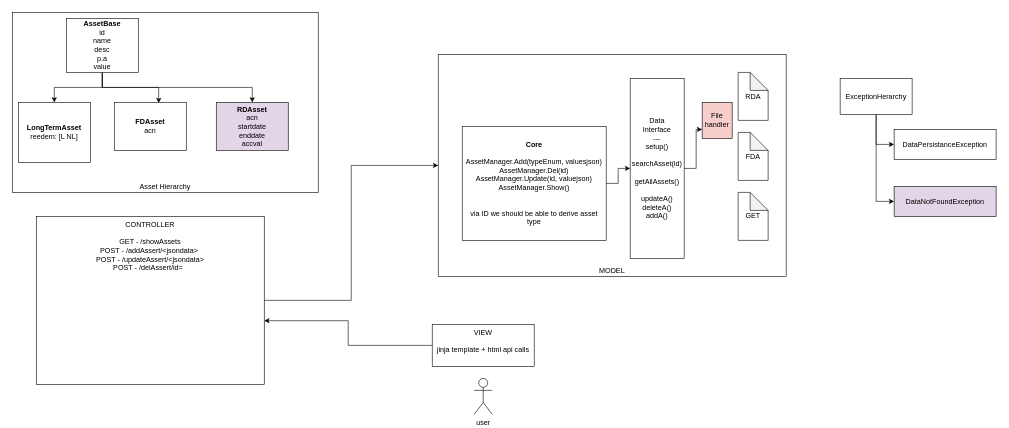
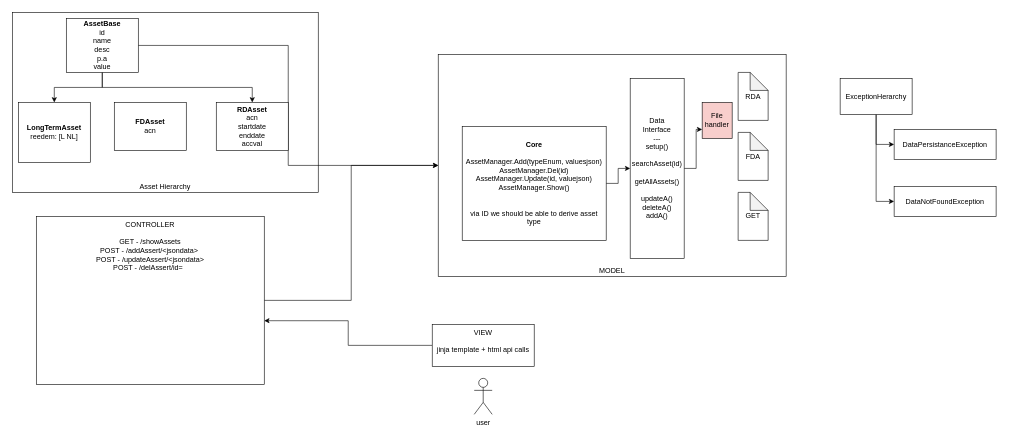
  <mxCell id="0" />
  <mxCell id="1" parent="0" />
  <mxCell id="2" value="MODEL" style="rounded=0;whiteSpace=wrap;html=1;verticalAlign=bottom;" parent="1" vertex="1"><mxGeometry x="730" y="90" width="580" height="370" as="geometry" /></mxCell>
  <mxCell id="3" style="edgeStyle=orthogonalEdgeStyle;rounded=0;orthogonalLoop=1;jettySize=auto;html=1;" parent="1" source="4" target="2" edge="1"><mxGeometry relative="1" as="geometry" /></mxCell>
  <mxCell id="4" value="CONTROLLER&lt;br&gt;&lt;br&gt;GET - /showAssets&lt;br&gt;POST - /addAssert/&amp;lt;jsondata&amp;gt;&amp;nbsp;&lt;br&gt;POST - /updateAssert/&amp;lt;jsondata&amp;gt;&lt;br&gt;POST - /delAssert/id=&amp;nbsp;&amp;nbsp;" style="rounded=0;whiteSpace=wrap;html=1;verticalAlign=top;" parent="1" vertex="1"><mxGeometry x="60" y="360" width="380" height="280" as="geometry" /></mxCell>
  <mxCell id="5" value="Asset Hierarchy" style="rounded=0;whiteSpace=wrap;html=1;verticalAlign=bottom;" parent="1" vertex="1"><mxGeometry x="20" y="20" width="510" height="300" as="geometry" /></mxCell>
  <mxCell id="6" style="edgeStyle=orthogonalEdgeStyle;rounded=0;orthogonalLoop=1;jettySize=auto;html=1;" parent="1" source="9" target="10" edge="1"><mxGeometry relative="1" as="geometry" /></mxCell>
- <mxCell id="7" style="edgeStyle=orthogonalEdgeStyle;rounded=0;orthogonalLoop=1;jettySize=auto;html=1;entryX=0.617;entryY=0.013;entryDx=0;entryDy=0;entryPerimeter=0;" parent="1" source="9" target="11" edge="1"><mxGeometry relative="1" as="geometry" /></mxCell>
+ <mxCell id="7" style="edgeStyle=orthogonalEdgeStyle;rounded=0;orthogonalLoop=1;jettySize=auto;html=1;" parent="1" source="9" target="2" edge="1"><mxGeometry relative="1" as="geometry" /></mxCell>
  <mxCell id="8" style="edgeStyle=orthogonalEdgeStyle;rounded=0;orthogonalLoop=1;jettySize=auto;html=1;" parent="1" edge="1"><mxGeometry relative="1" as="geometry"><mxPoint x="170" y="115" as="sourcePoint" /><mxPoint x="420" y="170" as="targetPoint" /><Array as="points"><mxPoint x="170" y="145" /><mxPoint x="420" y="145" /></Array></mxGeometry></mxCell>
  <mxCell id="9" value="&lt;b&gt;AssetBase&lt;/b&gt;&lt;br&gt;id&lt;br&gt;name&lt;br&gt;desc&lt;br&gt;p.a&lt;br&gt;value" style="rounded=0;whiteSpace=wrap;html=1;" parent="1" vertex="1"><mxGeometry x="110" y="30" width="120" height="90" as="geometry" /></mxCell>
  <mxCell id="10" value="&lt;b&gt;LongTermAsset&lt;/b&gt;&lt;br&gt;reedem: [L NL]" style="rounded=0;whiteSpace=wrap;html=1;" parent="1" vertex="1"><mxGeometry x="30" y="170" width="120" height="100" as="geometry" /></mxCell>
  <mxCell id="11" value="&lt;b&gt;FDAsset&lt;/b&gt;&lt;br&gt;acn" style="rounded=0;whiteSpace=wrap;html=1;" parent="1" vertex="1"><mxGeometry x="190" y="170" width="120" height="80" as="geometry" /></mxCell>
- <mxCell id="12" value="&lt;b&gt;RDAsset&lt;/b&gt;&lt;br&gt;acn&lt;br&gt;startdate&lt;br&gt;enddate&lt;br&gt;accval" style="rounded=0;whiteSpace=wrap;html=1;fillColor=#e1d5e7;" parent="1" vertex="1"><mxGeometry x="360" y="170" width="120" height="80" as="geometry" /></mxCell>
+ <mxCell id="12" value="&lt;b&gt;RDAsset&lt;/b&gt;&lt;br&gt;acn&lt;br&gt;startdate&lt;br&gt;enddate&lt;br&gt;accval" style="rounded=0;whiteSpace=wrap;html=1;" parent="1" vertex="1"><mxGeometry x="360" y="170" width="120" height="80" as="geometry" /></mxCell>
  <mxCell id="13" value="user" style="shape=umlActor;verticalLabelPosition=bottom;verticalAlign=top;html=1;outlineConnect=0;" parent="1" vertex="1"><mxGeometry x="790" y="630" width="30" height="60" as="geometry" /></mxCell>
  <mxCell id="14" value="RDA" style="shape=note;whiteSpace=wrap;html=1;backgroundOutline=1;darkOpacity=0.05;" parent="1" vertex="1"><mxGeometry x="1230" y="120" width="50" height="80" as="geometry" /></mxCell>
  <mxCell id="15" value="FDA" style="shape=note;whiteSpace=wrap;html=1;backgroundOutline=1;darkOpacity=0.05;" parent="1" vertex="1"><mxGeometry x="1230" y="220" width="50" height="80" as="geometry" /></mxCell>
  <mxCell id="16" value="GET" style="shape=note;whiteSpace=wrap;html=1;backgroundOutline=1;darkOpacity=0.05;" parent="1" vertex="1"><mxGeometry x="1230" y="320" width="50" height="80" as="geometry" /></mxCell>
  <mxCell id="17" style="edgeStyle=orthogonalEdgeStyle;rounded=0;orthogonalLoop=1;jettySize=auto;html=1;entryX=0;entryY=0.75;entryDx=0;entryDy=0;" parent="1" source="18" target="19" edge="1"><mxGeometry relative="1" as="geometry" /></mxCell>
  <mxCell id="18" value="Data&lt;br&gt;Interface&lt;br&gt;---&lt;br&gt;setup()&lt;br&gt;&lt;br&gt;searchAsset(id)&lt;br&gt;&lt;br&gt;getAllAssets()&lt;br&gt;&lt;br&gt;updateA()&lt;br&gt;deleteA()&lt;br&gt;addA()&lt;br&gt;" style="rounded=0;whiteSpace=wrap;html=1;" parent="1" vertex="1"><mxGeometry x="1050" y="130" width="90" height="300" as="geometry" /></mxCell>
  <mxCell id="19" value="File &lt;br&gt;handler" style="rounded=0;whiteSpace=wrap;html=1;fillColor=#f8cecc;" parent="1" vertex="1"><mxGeometry x="1170" y="170" width="50" height="60" as="geometry" /></mxCell>
  <mxCell id="20" style="edgeStyle=orthogonalEdgeStyle;rounded=0;orthogonalLoop=1;jettySize=auto;html=1;" parent="1" source="21" target="18" edge="1"><mxGeometry relative="1" as="geometry" /></mxCell>
  <mxCell id="21" value="&lt;b&gt;Core&lt;br&gt;&lt;/b&gt;&lt;br&gt;AssetManager.Add(typeEnum, valuesjson)&lt;br&gt;AssetManager.Del(id)&lt;br&gt;AssetManager.Update(id, valuejson)&lt;br&gt;AssetManager.Show()&lt;br&gt;&lt;br&gt;&lt;br&gt;via ID we should be able to derive asset type" style="rounded=0;whiteSpace=wrap;html=1;" parent="1" vertex="1"><mxGeometry x="770" y="210" width="240" height="190" as="geometry" /></mxCell>
  <mxCell id="22" style="edgeStyle=orthogonalEdgeStyle;rounded=0;orthogonalLoop=1;jettySize=auto;html=1;entryX=1;entryY=0.621;entryDx=0;entryDy=0;entryPerimeter=0;" parent="1" source="23" target="4" edge="1"><mxGeometry relative="1" as="geometry" /></mxCell>
  <mxCell id="23" value="VIEW&lt;br&gt;&lt;br&gt;jinja template + html api calls" style="rounded=0;whiteSpace=wrap;html=1;verticalAlign=top;" parent="1" vertex="1"><mxGeometry x="720" y="540" width="170" height="70" as="geometry" /></mxCell>
  <mxCell id="24" style="edgeStyle=orthogonalEdgeStyle;rounded=0;orthogonalLoop=1;jettySize=auto;html=1;entryX=0;entryY=0.5;entryDx=0;entryDy=0;" edge="1" parent="1" source="26" target="27"><mxGeometry relative="1" as="geometry"><mxPoint x="1590" y="240" as="targetPoint" /></mxGeometry></mxCell>
  <mxCell id="25" style="edgeStyle=orthogonalEdgeStyle;rounded=0;orthogonalLoop=1;jettySize=auto;html=1;entryX=0;entryY=0.5;entryDx=0;entryDy=0;" edge="1" parent="1" source="26" target="28"><mxGeometry relative="1" as="geometry" /></mxCell>
  <mxCell id="26" value="ExceptionHerarchy" style="rounded=0;whiteSpace=wrap;html=1;" parent="1" vertex="1"><mxGeometry x="1400" y="130" width="120" height="60" as="geometry" /></mxCell>
  <mxCell id="27" value="DataPersistanceException&lt;br&gt;" style="rounded=0;whiteSpace=wrap;html=1;" vertex="1" parent="1"><mxGeometry x="1490" y="215" width="170" height="50" as="geometry" /></mxCell>
- <mxCell id="28" value="DataNotFoundException" style="rounded=0;whiteSpace=wrap;html=1;fillColor=#e1d5e7;" vertex="1" parent="1"><mxGeometry x="1490" y="310" width="170" height="50" as="geometry" /></mxCell>
+ <mxCell id="28" value="DataNotFoundException" style="rounded=0;whiteSpace=wrap;html=1;" vertex="1" parent="1"><mxGeometry x="1490" y="310" width="170" height="50" as="geometry" /></mxCell>
